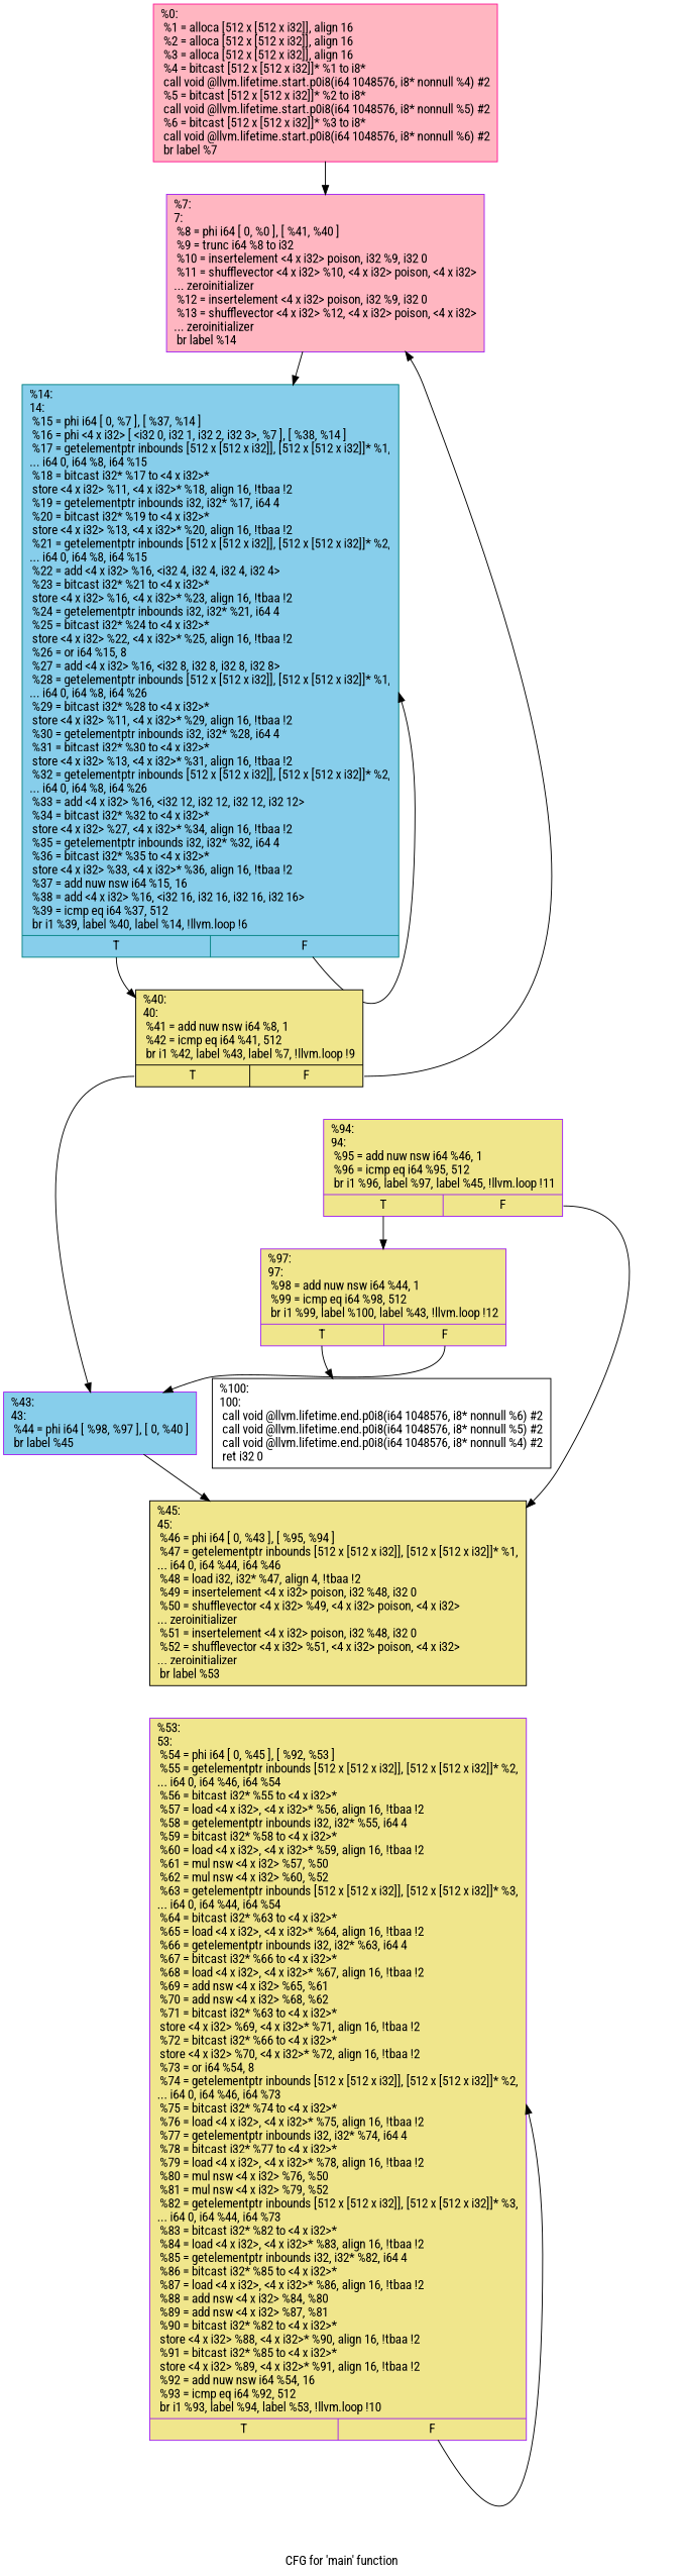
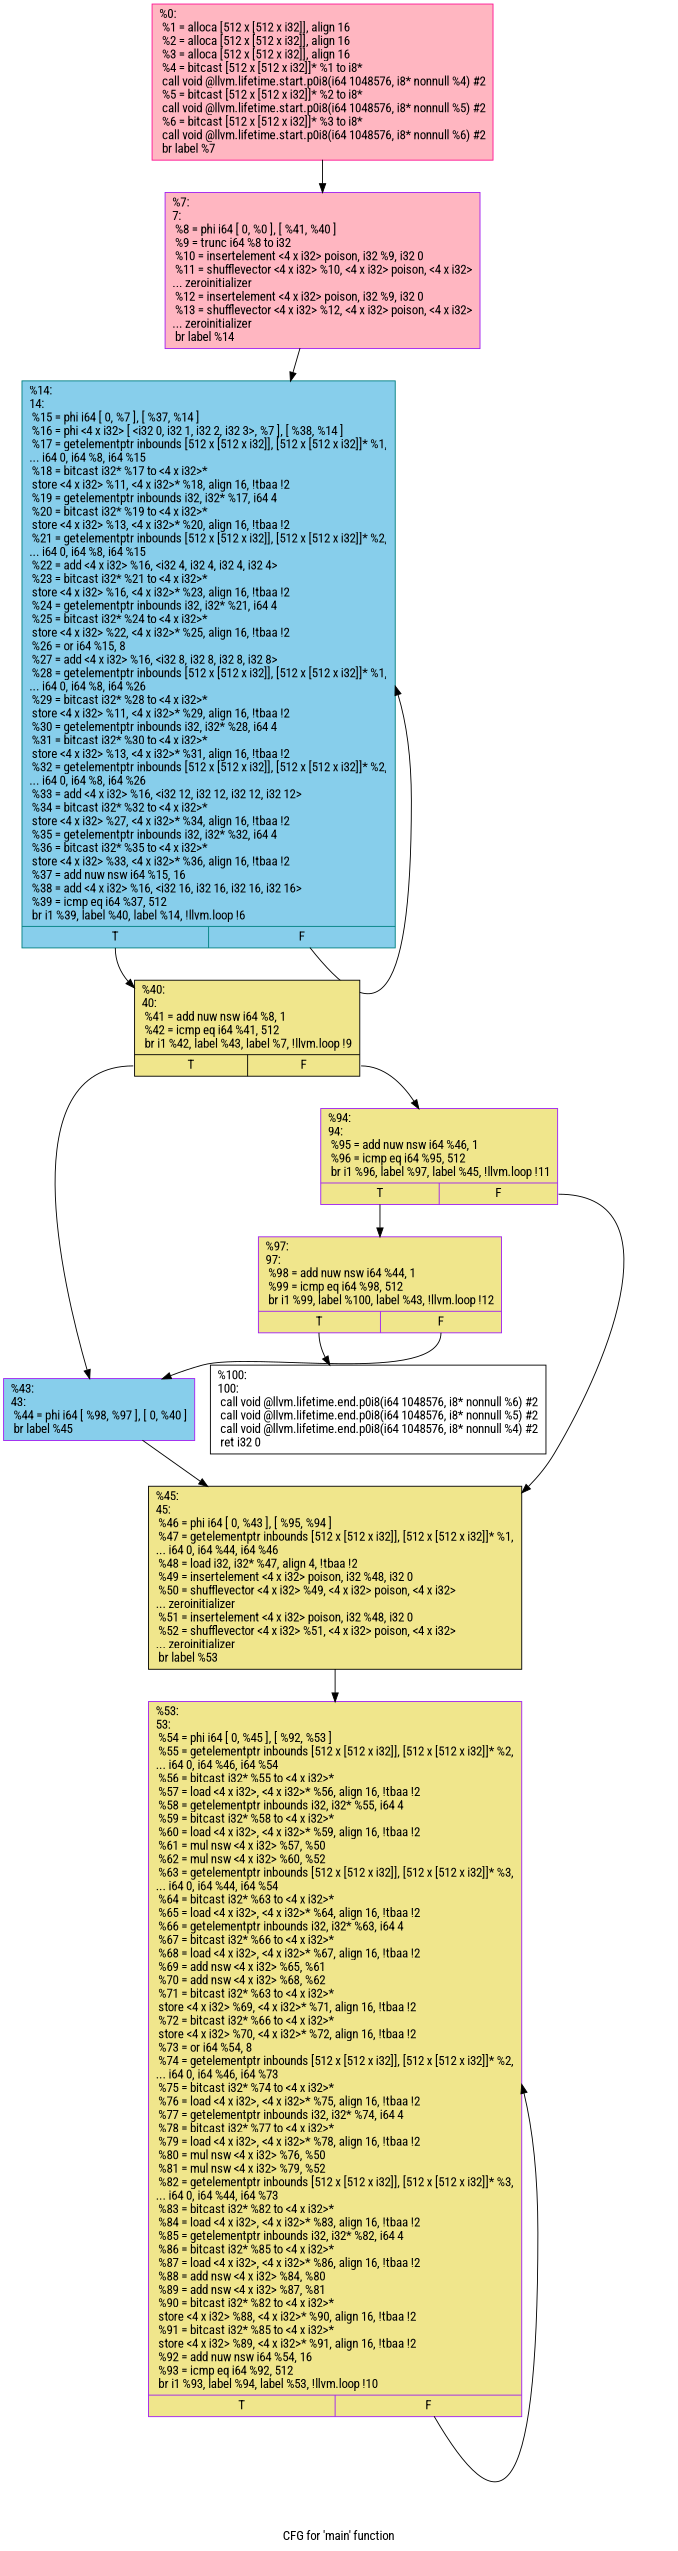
  digraph {
    fontname="Roboto Condensed"
    label="CFG for 'main' function"
    node [color=purple fillcolor=khaki fontname="Roboto Condensed" shape=record style=filled]
    edge [fontname="Roboto Condensed" tailport=s1]
    n1 [color=deeppink fillcolor=lightpink label="{%0:\l  %1 = alloca [512 x [512 x i32]], align 16\l  %2 = alloca [512 x [512 x i32]], align 16\l  %3 = alloca [512 x [512 x i32]], align 16\l  %4 = bitcast [512 x [512 x i32]]* %1 to i8*\l  call void @llvm.lifetime.start.p0i8(i64 1048576, i8* nonnull %4) #2\l  %5 = bitcast [512 x [512 x i32]]* %2 to i8*\l  call void @llvm.lifetime.start.p0i8(i64 1048576, i8* nonnull %5) #2\l  %6 = bitcast [512 x [512 x i32]]* %3 to i8*\l  call void @llvm.lifetime.start.p0i8(i64 1048576, i8* nonnull %6) #2\l  br label %7\l}"]
    n2 [fillcolor=lightpink label="{%7:\l7:                                                \l  %8 = phi i64 [ 0, %0 ], [ %41, %40 ]\l  %9 = trunc i64 %8 to i32\l  %10 = insertelement \<4 x i32\> poison, i32 %9, i32 0\l  %11 = shufflevector \<4 x i32\> %10, \<4 x i32\> poison, \<4 x i32\>\l... zeroinitializer\l  %12 = insertelement \<4 x i32\> poison, i32 %9, i32 0\l  %13 = shufflevector \<4 x i32\> %12, \<4 x i32\> poison, \<4 x i32\>\l... zeroinitializer\l  br label %14\l}"]
    n3 [color=teal fillcolor=skyblue label="{%14:\l14:                                               \l  %15 = phi i64 [ 0, %7 ], [ %37, %14 ]\l  %16 = phi \<4 x i32\> [ \<i32 0, i32 1, i32 2, i32 3\>, %7 ], [ %38, %14 ]\l  %17 = getelementptr inbounds [512 x [512 x i32]], [512 x [512 x i32]]* %1,\l... i64 0, i64 %8, i64 %15\l  %18 = bitcast i32* %17 to \<4 x i32\>*\l  store \<4 x i32\> %11, \<4 x i32\>* %18, align 16, !tbaa !2\l  %19 = getelementptr inbounds i32, i32* %17, i64 4\l  %20 = bitcast i32* %19 to \<4 x i32\>*\l  store \<4 x i32\> %13, \<4 x i32\>* %20, align 16, !tbaa !2\l  %21 = getelementptr inbounds [512 x [512 x i32]], [512 x [512 x i32]]* %2,\l... i64 0, i64 %8, i64 %15\l  %22 = add \<4 x i32\> %16, \<i32 4, i32 4, i32 4, i32 4\>\l  %23 = bitcast i32* %21 to \<4 x i32\>*\l  store \<4 x i32\> %16, \<4 x i32\>* %23, align 16, !tbaa !2\l  %24 = getelementptr inbounds i32, i32* %21, i64 4\l  %25 = bitcast i32* %24 to \<4 x i32\>*\l  store \<4 x i32\> %22, \<4 x i32\>* %25, align 16, !tbaa !2\l  %26 = or i64 %15, 8\l  %27 = add \<4 x i32\> %16, \<i32 8, i32 8, i32 8, i32 8\>\l  %28 = getelementptr inbounds [512 x [512 x i32]], [512 x [512 x i32]]* %1,\l... i64 0, i64 %8, i64 %26\l  %29 = bitcast i32* %28 to \<4 x i32\>*\l  store \<4 x i32\> %11, \<4 x i32\>* %29, align 16, !tbaa !2\l  %30 = getelementptr inbounds i32, i32* %28, i64 4\l  %31 = bitcast i32* %30 to \<4 x i32\>*\l  store \<4 x i32\> %13, \<4 x i32\>* %31, align 16, !tbaa !2\l  %32 = getelementptr inbounds [512 x [512 x i32]], [512 x [512 x i32]]* %2,\l... i64 0, i64 %8, i64 %26\l  %33 = add \<4 x i32\> %16, \<i32 12, i32 12, i32 12, i32 12\>\l  %34 = bitcast i32* %32 to \<4 x i32\>*\l  store \<4 x i32\> %27, \<4 x i32\>* %34, align 16, !tbaa !2\l  %35 = getelementptr inbounds i32, i32* %32, i64 4\l  %36 = bitcast i32* %35 to \<4 x i32\>*\l  store \<4 x i32\> %33, \<4 x i32\>* %36, align 16, !tbaa !2\l  %37 = add nuw nsw i64 %15, 16\l  %38 = add \<4 x i32\> %16, \<i32 16, i32 16, i32 16, i32 16\>\l  %39 = icmp eq i64 %37, 512\l  br i1 %39, label %40, label %14, !llvm.loop !6\l|{<s0>T|<s1>F}}"]
    n4 [color=black label="{%40:\l40:                                               \l  %41 = add nuw nsw i64 %8, 1\l  %42 = icmp eq i64 %41, 512\l  br i1 %42, label %43, label %7, !llvm.loop !9\l|{<s0>T|<s1>F}}"]
    n5 [fillcolor=skyblue label="{%43:\l43:                                               \l  %44 = phi i64 [ %98, %97 ], [ 0, %40 ]\l  br label %45\l}"]
    n6 [color=black label="{%45:\l45:                                               \l  %46 = phi i64 [ 0, %43 ], [ %95, %94 ]\l  %47 = getelementptr inbounds [512 x [512 x i32]], [512 x [512 x i32]]* %1,\l... i64 0, i64 %44, i64 %46\l  %48 = load i32, i32* %47, align 4, !tbaa !2\l  %49 = insertelement \<4 x i32\> poison, i32 %48, i32 0\l  %50 = shufflevector \<4 x i32\> %49, \<4 x i32\> poison, \<4 x i32\>\l... zeroinitializer\l  %51 = insertelement \<4 x i32\> poison, i32 %48, i32 0\l  %52 = shufflevector \<4 x i32\> %51, \<4 x i32\> poison, \<4 x i32\>\l... zeroinitializer\l  br label %53\l}"]
    n7 [label="{%53:\l53:                                               \l  %54 = phi i64 [ 0, %45 ], [ %92, %53 ]\l  %55 = getelementptr inbounds [512 x [512 x i32]], [512 x [512 x i32]]* %2,\l... i64 0, i64 %46, i64 %54\l  %56 = bitcast i32* %55 to \<4 x i32\>*\l  %57 = load \<4 x i32\>, \<4 x i32\>* %56, align 16, !tbaa !2\l  %58 = getelementptr inbounds i32, i32* %55, i64 4\l  %59 = bitcast i32* %58 to \<4 x i32\>*\l  %60 = load \<4 x i32\>, \<4 x i32\>* %59, align 16, !tbaa !2\l  %61 = mul nsw \<4 x i32\> %57, %50\l  %62 = mul nsw \<4 x i32\> %60, %52\l  %63 = getelementptr inbounds [512 x [512 x i32]], [512 x [512 x i32]]* %3,\l... i64 0, i64 %44, i64 %54\l  %64 = bitcast i32* %63 to \<4 x i32\>*\l  %65 = load \<4 x i32\>, \<4 x i32\>* %64, align 16, !tbaa !2\l  %66 = getelementptr inbounds i32, i32* %63, i64 4\l  %67 = bitcast i32* %66 to \<4 x i32\>*\l  %68 = load \<4 x i32\>, \<4 x i32\>* %67, align 16, !tbaa !2\l  %69 = add nsw \<4 x i32\> %65, %61\l  %70 = add nsw \<4 x i32\> %68, %62\l  %71 = bitcast i32* %63 to \<4 x i32\>*\l  store \<4 x i32\> %69, \<4 x i32\>* %71, align 16, !tbaa !2\l  %72 = bitcast i32* %66 to \<4 x i32\>*\l  store \<4 x i32\> %70, \<4 x i32\>* %72, align 16, !tbaa !2\l  %73 = or i64 %54, 8\l  %74 = getelementptr inbounds [512 x [512 x i32]], [512 x [512 x i32]]* %2,\l... i64 0, i64 %46, i64 %73\l  %75 = bitcast i32* %74 to \<4 x i32\>*\l  %76 = load \<4 x i32\>, \<4 x i32\>* %75, align 16, !tbaa !2\l  %77 = getelementptr inbounds i32, i32* %74, i64 4\l  %78 = bitcast i32* %77 to \<4 x i32\>*\l  %79 = load \<4 x i32\>, \<4 x i32\>* %78, align 16, !tbaa !2\l  %80 = mul nsw \<4 x i32\> %76, %50\l  %81 = mul nsw \<4 x i32\> %79, %52\l  %82 = getelementptr inbounds [512 x [512 x i32]], [512 x [512 x i32]]* %3,\l... i64 0, i64 %44, i64 %73\l  %83 = bitcast i32* %82 to \<4 x i32\>*\l  %84 = load \<4 x i32\>, \<4 x i32\>* %83, align 16, !tbaa !2\l  %85 = getelementptr inbounds i32, i32* %82, i64 4\l  %86 = bitcast i32* %85 to \<4 x i32\>*\l  %87 = load \<4 x i32\>, \<4 x i32\>* %86, align 16, !tbaa !2\l  %88 = add nsw \<4 x i32\> %84, %80\l  %89 = add nsw \<4 x i32\> %87, %81\l  %90 = bitcast i32* %82 to \<4 x i32\>*\l  store \<4 x i32\> %88, \<4 x i32\>* %90, align 16, !tbaa !2\l  %91 = bitcast i32* %85 to \<4 x i32\>*\l  store \<4 x i32\> %89, \<4 x i32\>* %91, align 16, !tbaa !2\l  %92 = add nuw nsw i64 %54, 16\l  %93 = icmp eq i64 %92, 512\l  br i1 %93, label %94, label %53, !llvm.loop !10\l|{<s0>T|<s1>F}}"]
    n8 [label="{%94:\l94:                                               \l  %95 = add nuw nsw i64 %46, 1\l  %96 = icmp eq i64 %95, 512\l  br i1 %96, label %97, label %45, !llvm.loop !11\l|{<s0>T|<s1>F}}"]
    n9 [label="{%97:\l97:                                               \l  %98 = add nuw nsw i64 %44, 1\l  %99 = icmp eq i64 %98, 512\l  br i1 %99, label %100, label %43, !llvm.loop !12\l|{<s0>T|<s1>F}}"]
    n10 [color=black fillcolor=white label="{%100:\l100:                                              \l  call void @llvm.lifetime.end.p0i8(i64 1048576, i8* nonnull %6) #2\l  call void @llvm.lifetime.end.p0i8(i64 1048576, i8* nonnull %5) #2\l  call void @llvm.lifetime.end.p0i8(i64 1048576, i8* nonnull %4) #2\l  ret i32 0\l}"]
    n1 -> n2
    n2 -> n3
    n3 -> n3
    n3 -> n4 [tailport=s0]
-   n4 -> n2
+   n4 -> n8
    n4 -> n5 [tailport=s0]
    n5 -> n6
+   n6 -> n7
    n7 -> n7
    n8 -> n6
    n8 -> n9 [tailport=s0]
    n9 -> n5
    n9 -> n10 [tailport=s0]
  }
